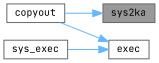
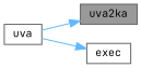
  digraph {
    fontname="JetBrains Mono"
    rankdir=RL
    node [color=grey40 fillcolor=white fontname="JetBrains Mono" fontsize=10 shape=box style=filled]
    edge [color=steelblue1 dir=back fontname="JetBrains Mono" fontsize=10 labelfontname=Helvetica labelfontsize=10 style=solid]
-   n1 [color=gray40 fillcolor=grey60 fontcolor=black height=0.2 label=sys2ka width=0.4]
-   n2 [height=0.2 label=copyout width=0.4]
+   n1 [color=gray40 fillcolor=grey60 fontcolor=black height=0.2 label=uva2ka width=0.4]
+   n2 [height=0.2 label=uva width=0.4]
    n3 [height=0.2 label=exec width=0.4]
-   n4 [height=0.2 label=sys_exec width=0.4]
    n1 -> n2
    n3 -> n2
-   n3 -> n4
  }
